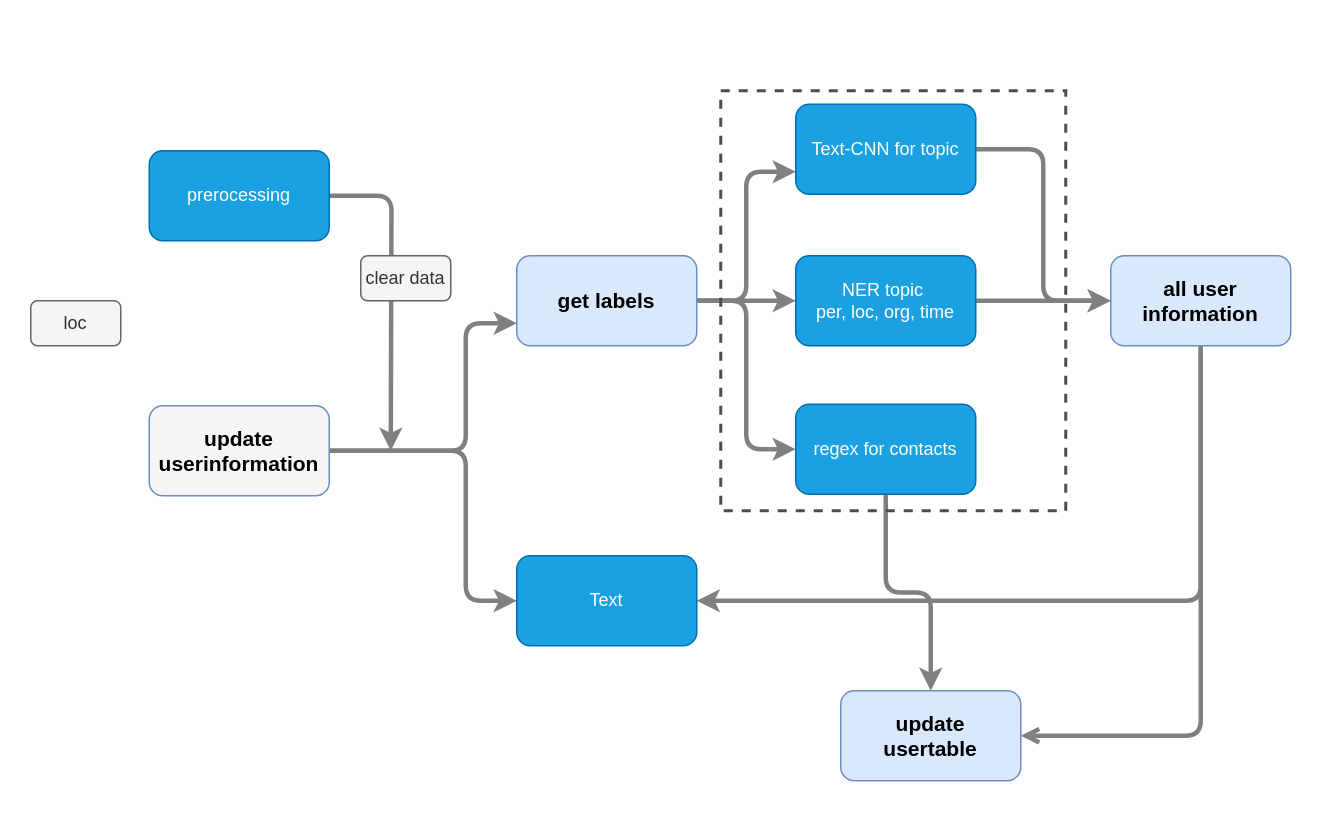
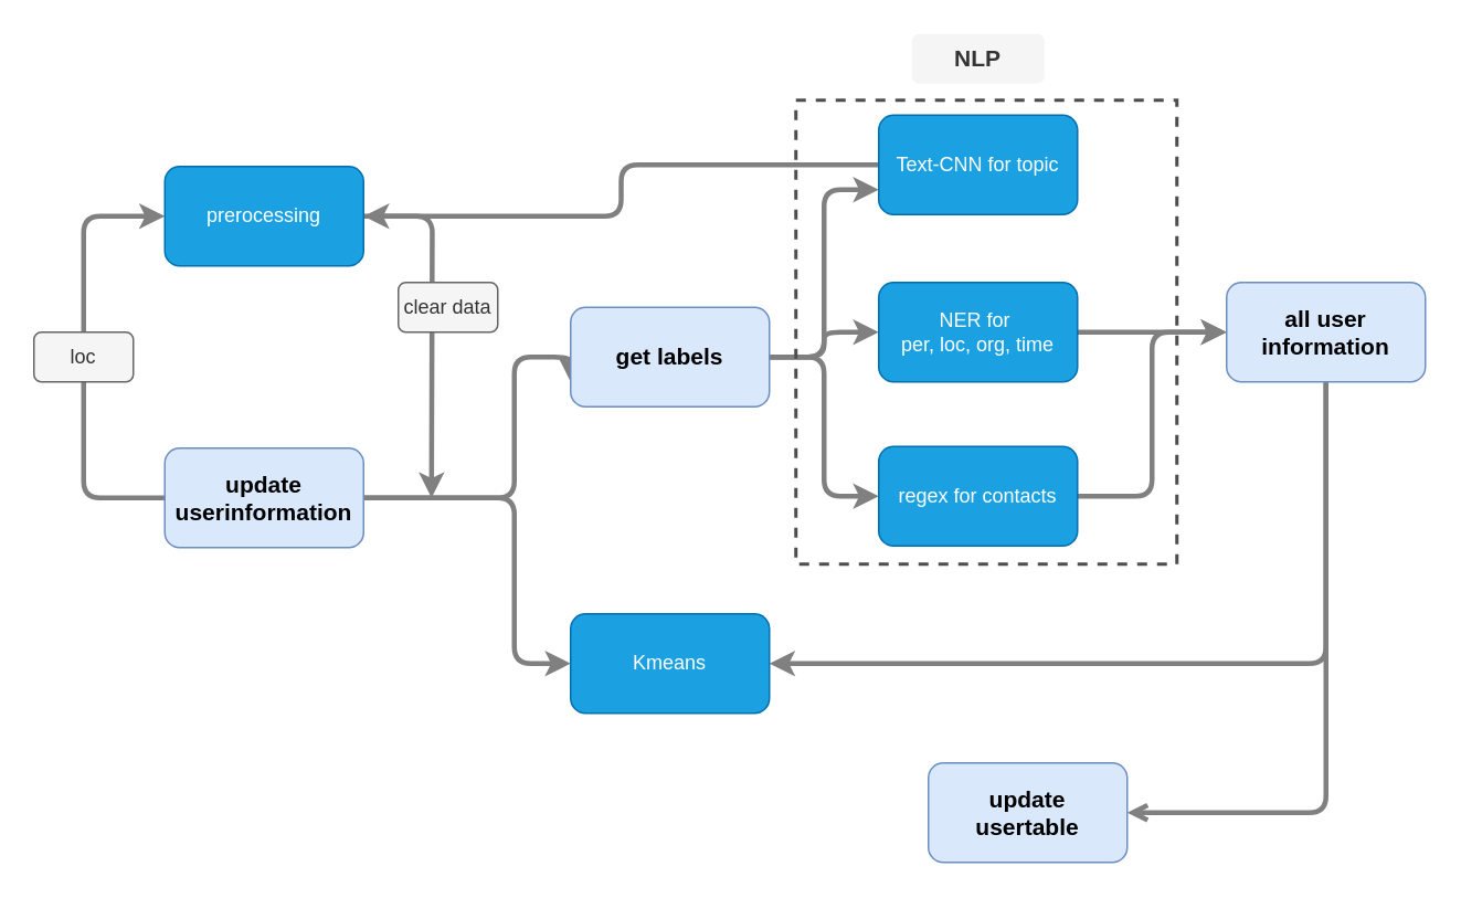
  <mxCell id="0" />
  <mxCell id="1" parent="0" />
  <mxCell id="2" style="edgeStyle=orthogonalEdgeStyle;orthogonalLoop=1;jettySize=auto;html=1;exitX=1;exitY=0.5;exitDx=0;exitDy=0;entryX=0;entryY=0.75;entryDx=0;entryDy=0;rounded=1;strokeWidth=3;strokeColor=#808080;" edge="1" parent="1" source="5" target="9"><mxGeometry relative="1" as="geometry"><Array as="points"><mxPoint x="310" y="300" /><mxPoint x="310" y="215" /></Array></mxGeometry></mxCell>
  <mxCell id="3" style="edgeStyle=orthogonalEdgeStyle;orthogonalLoop=1;jettySize=auto;html=1;entryX=0;entryY=0.5;entryDx=0;entryDy=0;rounded=1;strokeWidth=3;strokeColor=#808080;" edge="1" parent="1" source="5"><mxGeometry relative="1" as="geometry"><mxPoint x="344" y="400" as="targetPoint" /><Array as="points"><mxPoint x="310" y="300" /><mxPoint x="310" y="400" /></Array></mxGeometry></mxCell>
- <mxCell id="5" value="update&lt;br style=&quot;font-size: 14px;&quot;&gt;userinformation" style="whiteSpace=wrap;html=1;rounded=1;fillColor=#f5f5f5;strokeColor=#6c8ebf;fontSize=14;fontStyle=1;" vertex="1" parent="1"><mxGeometry x="99" y="270" width="120" height="60" as="geometry" /></mxCell>
+ <mxCell id="4" style="edgeStyle=orthogonalEdgeStyle;orthogonalLoop=1;jettySize=auto;html=1;entryX=0;entryY=0.5;entryDx=0;entryDy=0;rounded=1;strokeWidth=3;strokeColor=#808080;" edge="1" parent="1" source="5" target="17"><mxGeometry relative="1" as="geometry"><Array as="points"><mxPoint x="50" y="300" /><mxPoint x="50" y="130" /></Array></mxGeometry></mxCell>
+ <mxCell id="5" value="update&lt;br style=&quot;font-size: 14px;&quot;&gt;userinformation" style="whiteSpace=wrap;html=1;rounded=1;fillColor=#dae8fc;strokeColor=#6c8ebf;fontSize=14;fontStyle=1" vertex="1" parent="1"><mxGeometry x="99" y="270" width="120" height="60" as="geometry" /></mxCell>
  <mxCell id="6" style="edgeStyle=orthogonalEdgeStyle;orthogonalLoop=1;jettySize=auto;html=1;exitX=1;exitY=0.5;exitDx=0;exitDy=0;entryX=0;entryY=0.75;entryDx=0;entryDy=0;rounded=1;strokeWidth=3;strokeColor=#808080;" edge="1" parent="1" source="9" target="11"><mxGeometry relative="1" as="geometry" /></mxCell>
  <mxCell id="7" style="edgeStyle=orthogonalEdgeStyle;orthogonalLoop=1;jettySize=auto;html=1;exitX=1;exitY=0.5;exitDx=0;exitDy=0;rounded=1;strokeWidth=3;strokeColor=#808080;" edge="1" parent="1" source="9" target="13"><mxGeometry relative="1" as="geometry" /></mxCell>
  <mxCell id="8" style="edgeStyle=orthogonalEdgeStyle;orthogonalLoop=1;jettySize=auto;html=1;entryX=0;entryY=0.5;entryDx=0;entryDy=0;rounded=1;strokeWidth=3;strokeColor=#808080;" edge="1" parent="1" source="9" target="15"><mxGeometry relative="1" as="geometry" /></mxCell>
- <mxCell id="9" value="get labels" style="whiteSpace=wrap;html=1;rounded=1;fillColor=#dae8fc;strokeColor=#6c8ebf;fontSize=14;fontStyle=1" vertex="1" parent="1"><mxGeometry x="344" y="170" width="120" height="60" as="geometry" /></mxCell>
- <mxCell id="10" style="edgeStyle=orthogonalEdgeStyle;orthogonalLoop=1;jettySize=auto;html=1;entryX=0;entryY=0.5;entryDx=0;entryDy=0;rounded=1;strokeWidth=3;strokeColor=#808080;" edge="1" parent="1" source="11" target="22"><mxGeometry relative="1" as="geometry" /></mxCell>
+ <mxCell id="9" value="get labels" style="whiteSpace=wrap;html=1;rounded=1;fillColor=#dae8fc;strokeColor=#6c8ebf;fontSize=14;fontStyle=1" vertex="1" parent="1"><mxGeometry x="344" y="185" width="120" height="60" as="geometry" /></mxCell>
+ <mxCell id="10" style="edgeStyle=orthogonalEdgeStyle;orthogonalLoop=1;jettySize=auto;html=1;rounded=1;strokeWidth=3;strokeColor=#808080;" edge="1" parent="1" source="11" target="17"><mxGeometry relative="1" as="geometry" /></mxCell>
  <mxCell id="11" value="Text-CNN for topic" style="whiteSpace=wrap;html=1;rounded=1;fillColor=#1ba1e2;fontColor=#ffffff;strokeColor=#006EAF;" vertex="1" parent="1"><mxGeometry x="530" y="69" width="120" height="60" as="geometry" /></mxCell>
  <mxCell id="12" style="edgeStyle=orthogonalEdgeStyle;orthogonalLoop=1;jettySize=auto;html=1;rounded=1;strokeWidth=3;strokeColor=#808080;" edge="1" parent="1" source="13" target="22"><mxGeometry relative="1" as="geometry" /></mxCell>
- <mxCell id="13" value="NER topic&amp;nbsp;&lt;br&gt;per, loc, org, time" style="whiteSpace=wrap;html=1;rounded=1;fillColor=#1ba1e2;fontColor=#ffffff;strokeColor=#006EAF;" vertex="1" parent="1"><mxGeometry x="530" y="170" width="120" height="60" as="geometry" /></mxCell>
- <mxCell id="14" style="edgeStyle=orthogonalEdgeStyle;orthogonalLoop=1;jettySize=auto;html=1;rounded=1;strokeWidth=3;strokeColor=#808080;" edge="1" parent="1" source="15" target="24"><mxGeometry relative="1" as="geometry" /></mxCell>
+ <mxCell id="13" value="NER for&amp;nbsp;&lt;br&gt;per, loc, org, time" style="whiteSpace=wrap;html=1;rounded=1;fillColor=#1ba1e2;fontColor=#ffffff;strokeColor=#006EAF;" vertex="1" parent="1"><mxGeometry x="530" y="170" width="120" height="60" as="geometry" /></mxCell>
+ <mxCell id="14" style="edgeStyle=orthogonalEdgeStyle;orthogonalLoop=1;jettySize=auto;html=1;entryX=0;entryY=0.5;entryDx=0;entryDy=0;rounded=1;strokeWidth=3;strokeColor=#808080;" edge="1" parent="1" source="15" target="22"><mxGeometry relative="1" as="geometry" /></mxCell>
  <mxCell id="15" value="regex for contacts" style="whiteSpace=wrap;html=1;rounded=1;fillColor=#1ba1e2;fontColor=#ffffff;strokeColor=#006EAF;" vertex="1" parent="1"><mxGeometry x="530" y="269" width="120" height="60" as="geometry" /></mxCell>
  <mxCell id="16" style="edgeStyle=orthogonalEdgeStyle;orthogonalLoop=1;jettySize=auto;html=1;rounded=1;strokeWidth=3;strokeColor=#808080;" edge="1" parent="1" source="17"><mxGeometry relative="1" as="geometry"><mxPoint x="260" y="300" as="targetPoint" /></mxGeometry></mxCell>
  <mxCell id="17" value="prerocessing" style="whiteSpace=wrap;html=1;rounded=1;fillColor=#1ba1e2;fontColor=#ffffff;strokeColor=#006EAF;" vertex="1" parent="1"><mxGeometry x="99" y="100" width="120" height="60" as="geometry" /></mxCell>
  <mxCell id="18" value="loc" style="text;html=1;align=center;verticalAlign=middle;whiteSpace=wrap;rounded=1;fillColor=#f5f5f5;fontColor=#333333;strokeColor=#666666;" vertex="1" parent="1"><mxGeometry x="20" y="200" width="60" height="30" as="geometry" /></mxCell>
  <mxCell id="19" value="clear data" style="text;html=1;align=center;verticalAlign=middle;whiteSpace=wrap;rounded=1;fillColor=#f5f5f5;fontColor=#333333;strokeColor=#666666;" vertex="1" parent="1"><mxGeometry x="240" y="170" width="60" height="30" as="geometry" /></mxCell>
  <mxCell id="20" style="edgeStyle=orthogonalEdgeStyle;orthogonalLoop=1;jettySize=auto;html=1;exitX=0.5;exitY=1;exitDx=0;exitDy=0;entryX=1;entryY=0.5;entryDx=0;entryDy=0;rounded=1;strokeWidth=3;strokeColor=#808080;" edge="1" parent="1" source="22" target="23"><mxGeometry relative="1" as="geometry" /></mxCell>
  <mxCell id="21" style="edgeStyle=orthogonalEdgeStyle;orthogonalLoop=1;jettySize=auto;html=1;exitX=0.5;exitY=1;exitDx=0;exitDy=0;fontSize=12;endArrow=open;rounded=1;strokeWidth=3;strokeColor=#808080;" edge="1" parent="1" source="22" target="24"><mxGeometry relative="1" as="geometry"><Array as="points"><mxPoint x="800" y="490" /><mxPoint x="610" y="490" /></Array></mxGeometry></mxCell>
  <mxCell id="22" value="all user information" style="whiteSpace=wrap;html=1;rounded=1;fillColor=#dae8fc;strokeColor=#6c8ebf;fontSize=14;fontStyle=1" vertex="1" parent="1"><mxGeometry x="740" y="170" width="120" height="60" as="geometry" /></mxCell>
- <mxCell id="23" value="Text" style="whiteSpace=wrap;html=1;rounded=1;fillColor=#1ba1e2;fontColor=#ffffff;strokeColor=#006EAF;" vertex="1" parent="1"><mxGeometry x="344" y="370" width="120" height="60" as="geometry" /></mxCell>
+ <mxCell id="23" value="Kmeans" style="whiteSpace=wrap;html=1;rounded=1;fillColor=#1ba1e2;fontColor=#ffffff;strokeColor=#006EAF;" vertex="1" parent="1"><mxGeometry x="344" y="370" width="120" height="60" as="geometry" /></mxCell>
  <mxCell id="24" value="update&lt;br style=&quot;font-size: 14px;&quot;&gt;usertable" style="whiteSpace=wrap;html=1;fontSize=14;rounded=1;fillColor=#dae8fc;strokeColor=#6c8ebf;fontStyle=1" vertex="1" parent="1"><mxGeometry x="560" y="460" width="120" height="60" as="geometry" /></mxCell>
  <mxCell id="25" value="" style="rounded=0;whiteSpace=wrap;html=1;fontSize=14;fillColor=none;dashed=1;strokeColor=#4D4D4D;strokeWidth=2;" vertex="1" parent="1"><mxGeometry x="480" y="60" width="230" height="280" as="geometry" /></mxCell>
+ <mxCell id="26" value="NLP" style="text;html=1;align=center;verticalAlign=middle;whiteSpace=wrap;rounded=1;fillColor=#f5f5f5;fontColor=#333333;strokeColor=none;fontSize=14;fontStyle=1" vertex="1" parent="1"><mxGeometry x="550" y="20" width="80" height="30" as="geometry" /></mxCell>
